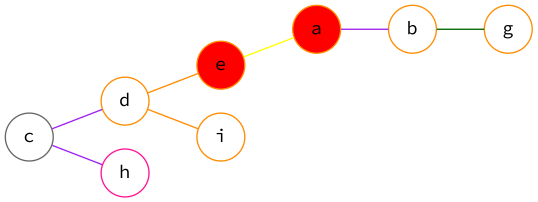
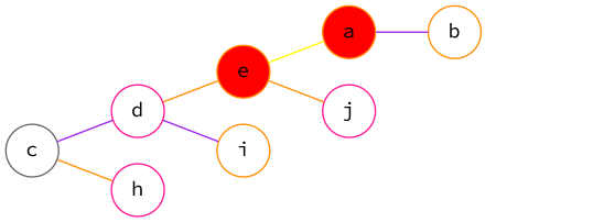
  graph {
    fontname="Source Code Pro"
    rankdir=LR
    node [color=darkorange fontname="Source Code Pro" shape=circle]
    edge [color=purple fontname="Source Code Pro"]
    a [fillcolor="#ff0000" style=filled]
    b
-   g
    c [color=gray40]
-   d
+   d [color=deeppink]
    h [color=deeppink]
    e [fillcolor="#ff0000" style=filled]
    i
+   j [color=deeppink]
    a -- b
-   b -- g [color=darkgreen]
    c -- d
-   c -- h
+   c -- h [color=darkorange]
    d -- e [color=darkorange]
-   d -- i [color=darkorange]
+   d -- i
    e -- a [color="#ffff00"]
+   e -- j [color=darkorange]
  }
